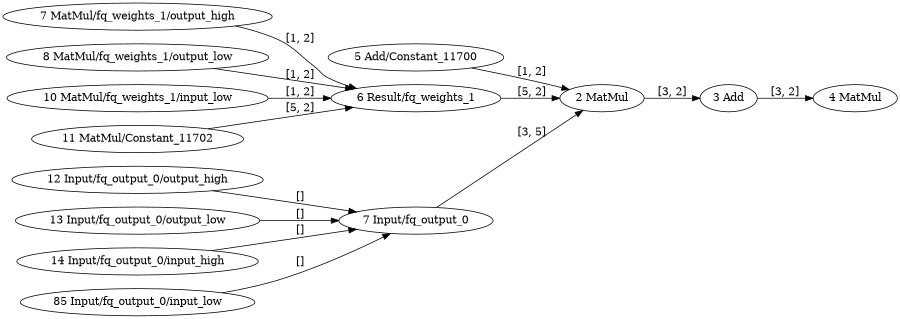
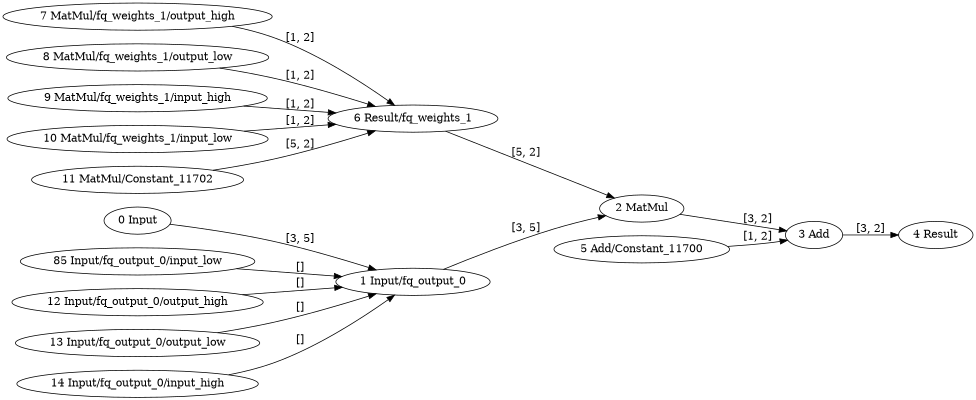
  strict digraph {
    rankdir=LR
    node [type=Constant]
    edge [style=solid]
-   "1 Input/fq_output_0" [type=FakeQuantize label="7 Input/fq_output_0"]
+   "0 Input" [type=Parameter]
+   "1 Input/fq_output_0" [type=FakeQuantize]
    "2 MatMul" [type=MatMul]
    "3 Add" [type=Add]
-   "4 Result" [type=Result label="4 MatMul"]
+   "4 Result" [type=Result]
    n6 [label="5 Add/Constant_11700"]
    n7 [label="6 Result/fq_weights_1" type=FakeQuantize]
    "7 MatMul/fq_weights_1/output_high"
    "8 MatMul/fq_weights_1/output_low"
+   "9 MatMul/fq_weights_1/input_high"
    "10 MatMul/fq_weights_1/input_low"
    "11 MatMul/Constant_11702"
    "12 Input/fq_output_0/output_high"
    "13 Input/fq_output_0/output_low"
    "14 Input/fq_output_0/input_high"
    n16 [label="85 Input/fq_output_0/input_low"]
+   "0 Input" -> "1 Input/fq_output_0" [label="[3, 5]"]
    "1 Input/fq_output_0" -> "2 MatMul" [label="[3, 5]"]
    "2 MatMul" -> "3 Add" [label="[3, 2]"]
    "3 Add" -> "4 Result" [label="[3, 2]"]
-   n6 -> "2 MatMul" [label="[1, 2]"]
+   n6 -> "3 Add" [label="[1, 2]"]
    n7 -> "2 MatMul" [label="[5, 2]"]
    "7 MatMul/fq_weights_1/output_high" -> n7 [label="[1, 2]"]
    "8 MatMul/fq_weights_1/output_low" -> n7 [label="[1, 2]"]
+   "9 MatMul/fq_weights_1/input_high" -> n7 [label="[1, 2]"]
    "10 MatMul/fq_weights_1/input_low" -> n7 [label="[1, 2]"]
    "11 MatMul/Constant_11702" -> n7 [label="[5, 2]"]
    "12 Input/fq_output_0/output_high" -> "1 Input/fq_output_0" [label="[]"]
    "13 Input/fq_output_0/output_low" -> "1 Input/fq_output_0" [label="[]"]
    "14 Input/fq_output_0/input_high" -> "1 Input/fq_output_0" [label="[]"]
    n16 -> "1 Input/fq_output_0" [label="[]"]
  }
